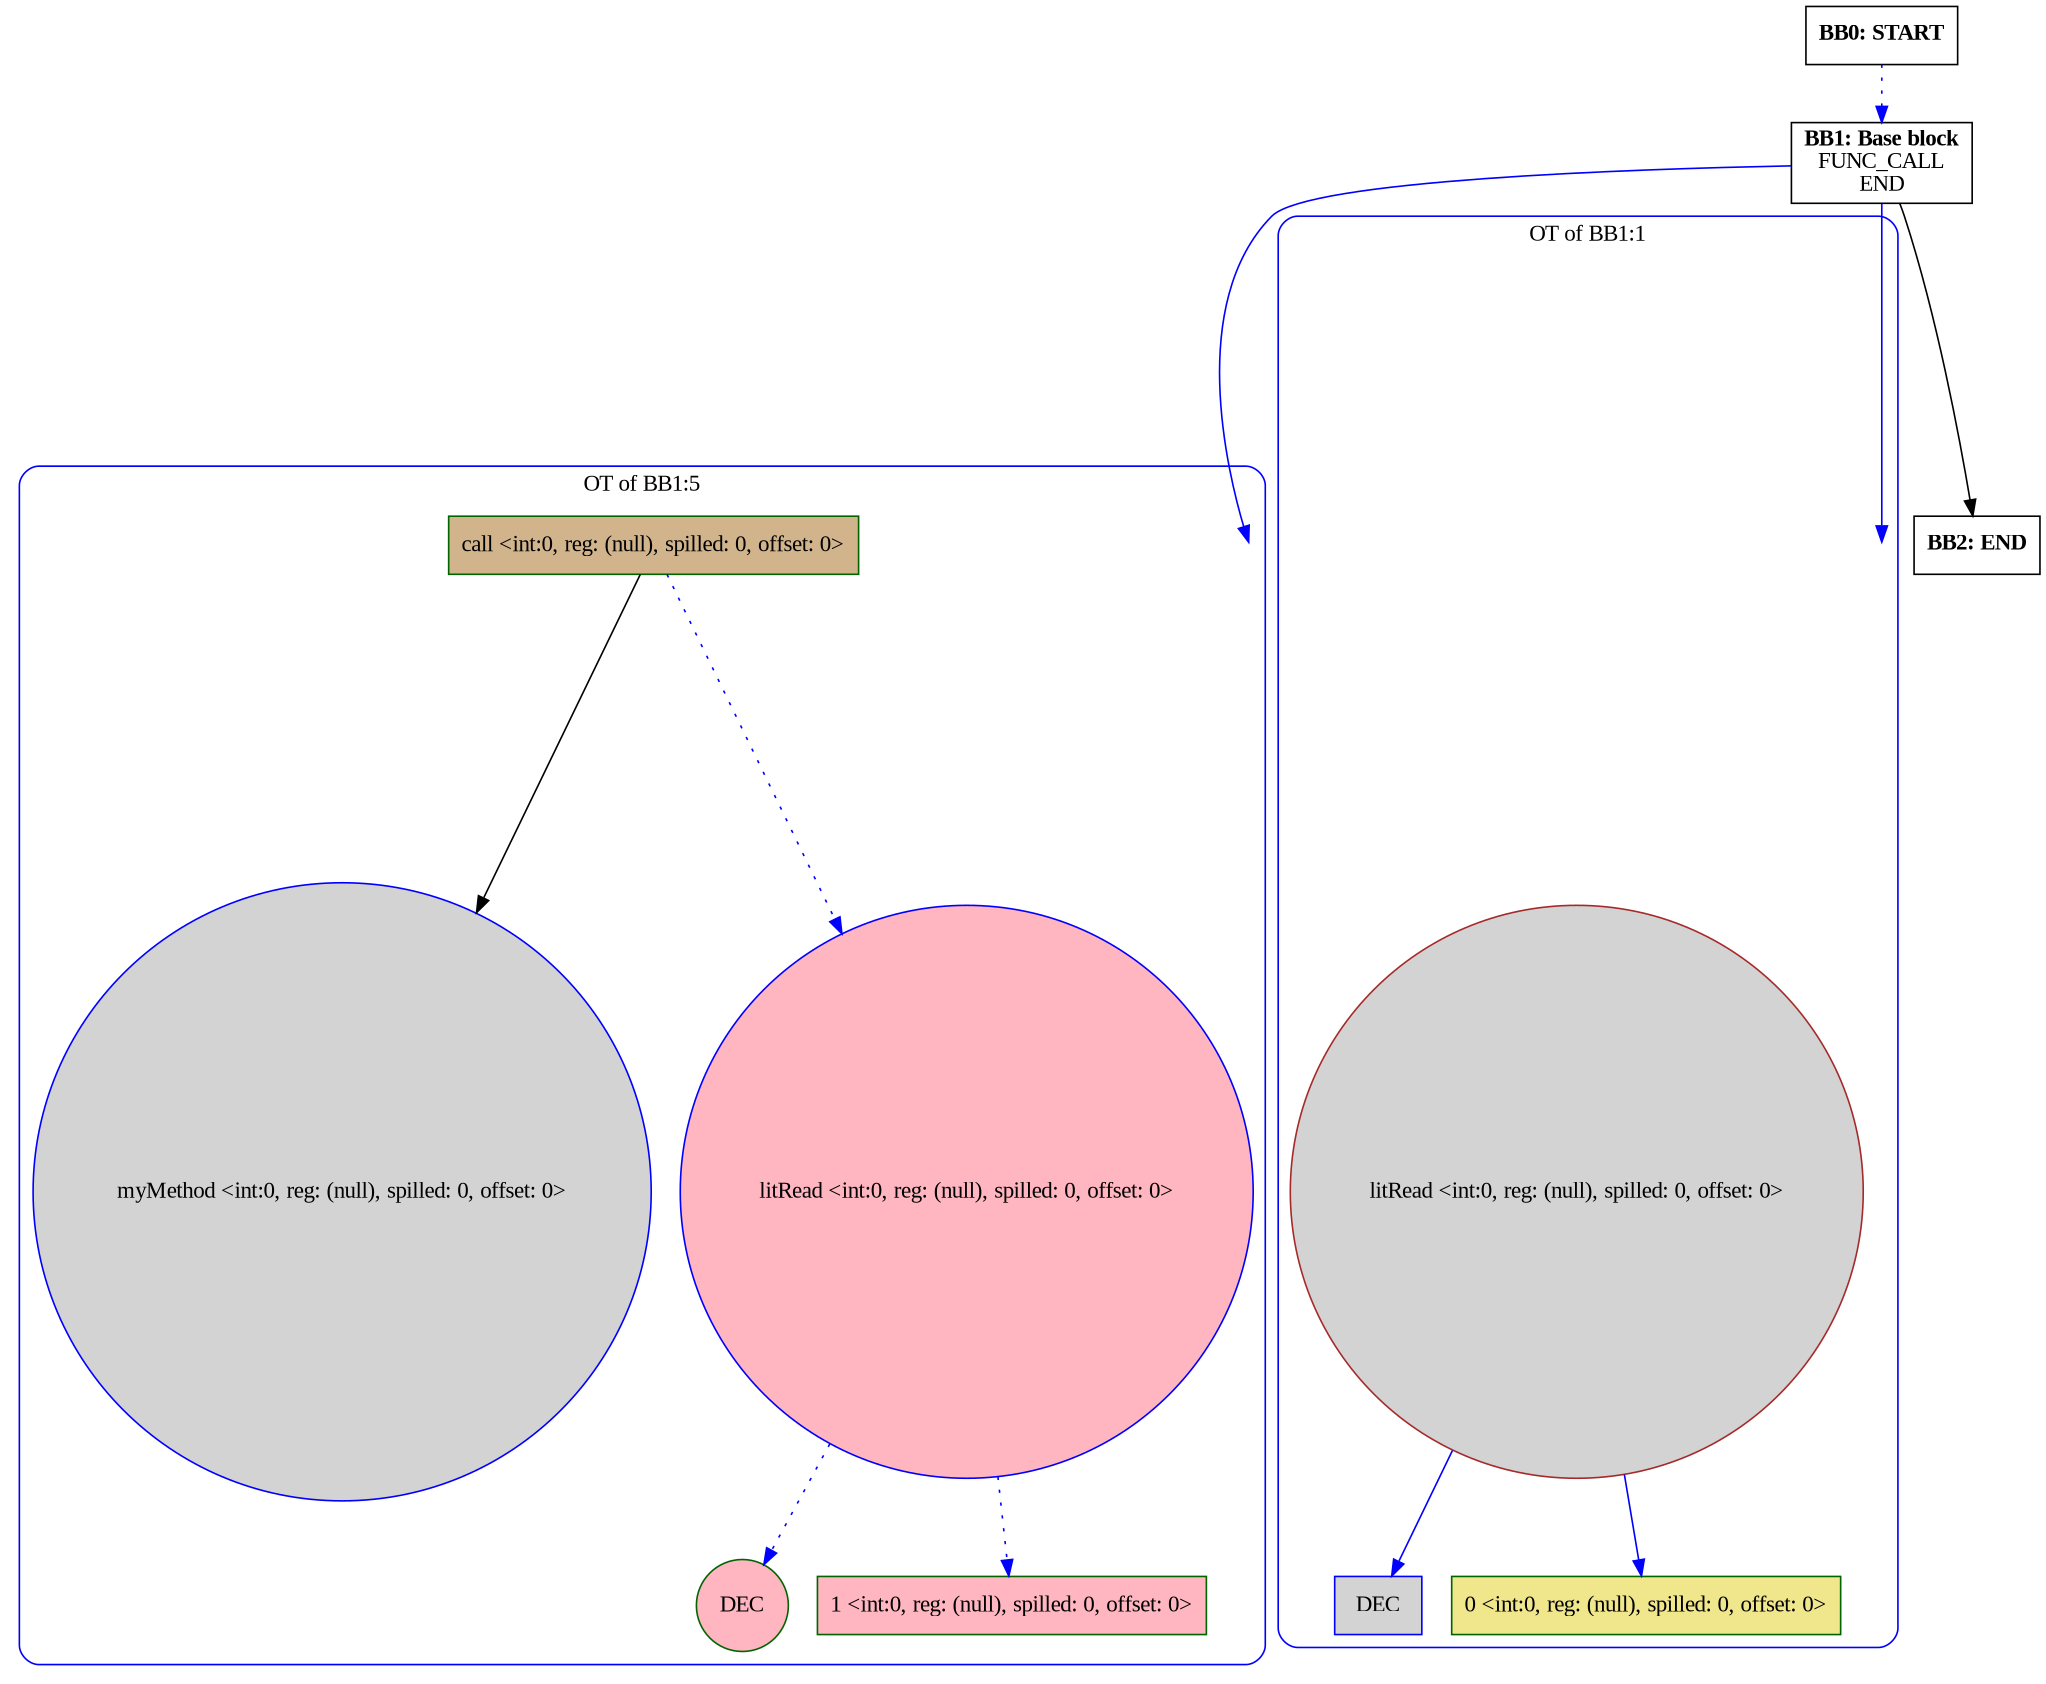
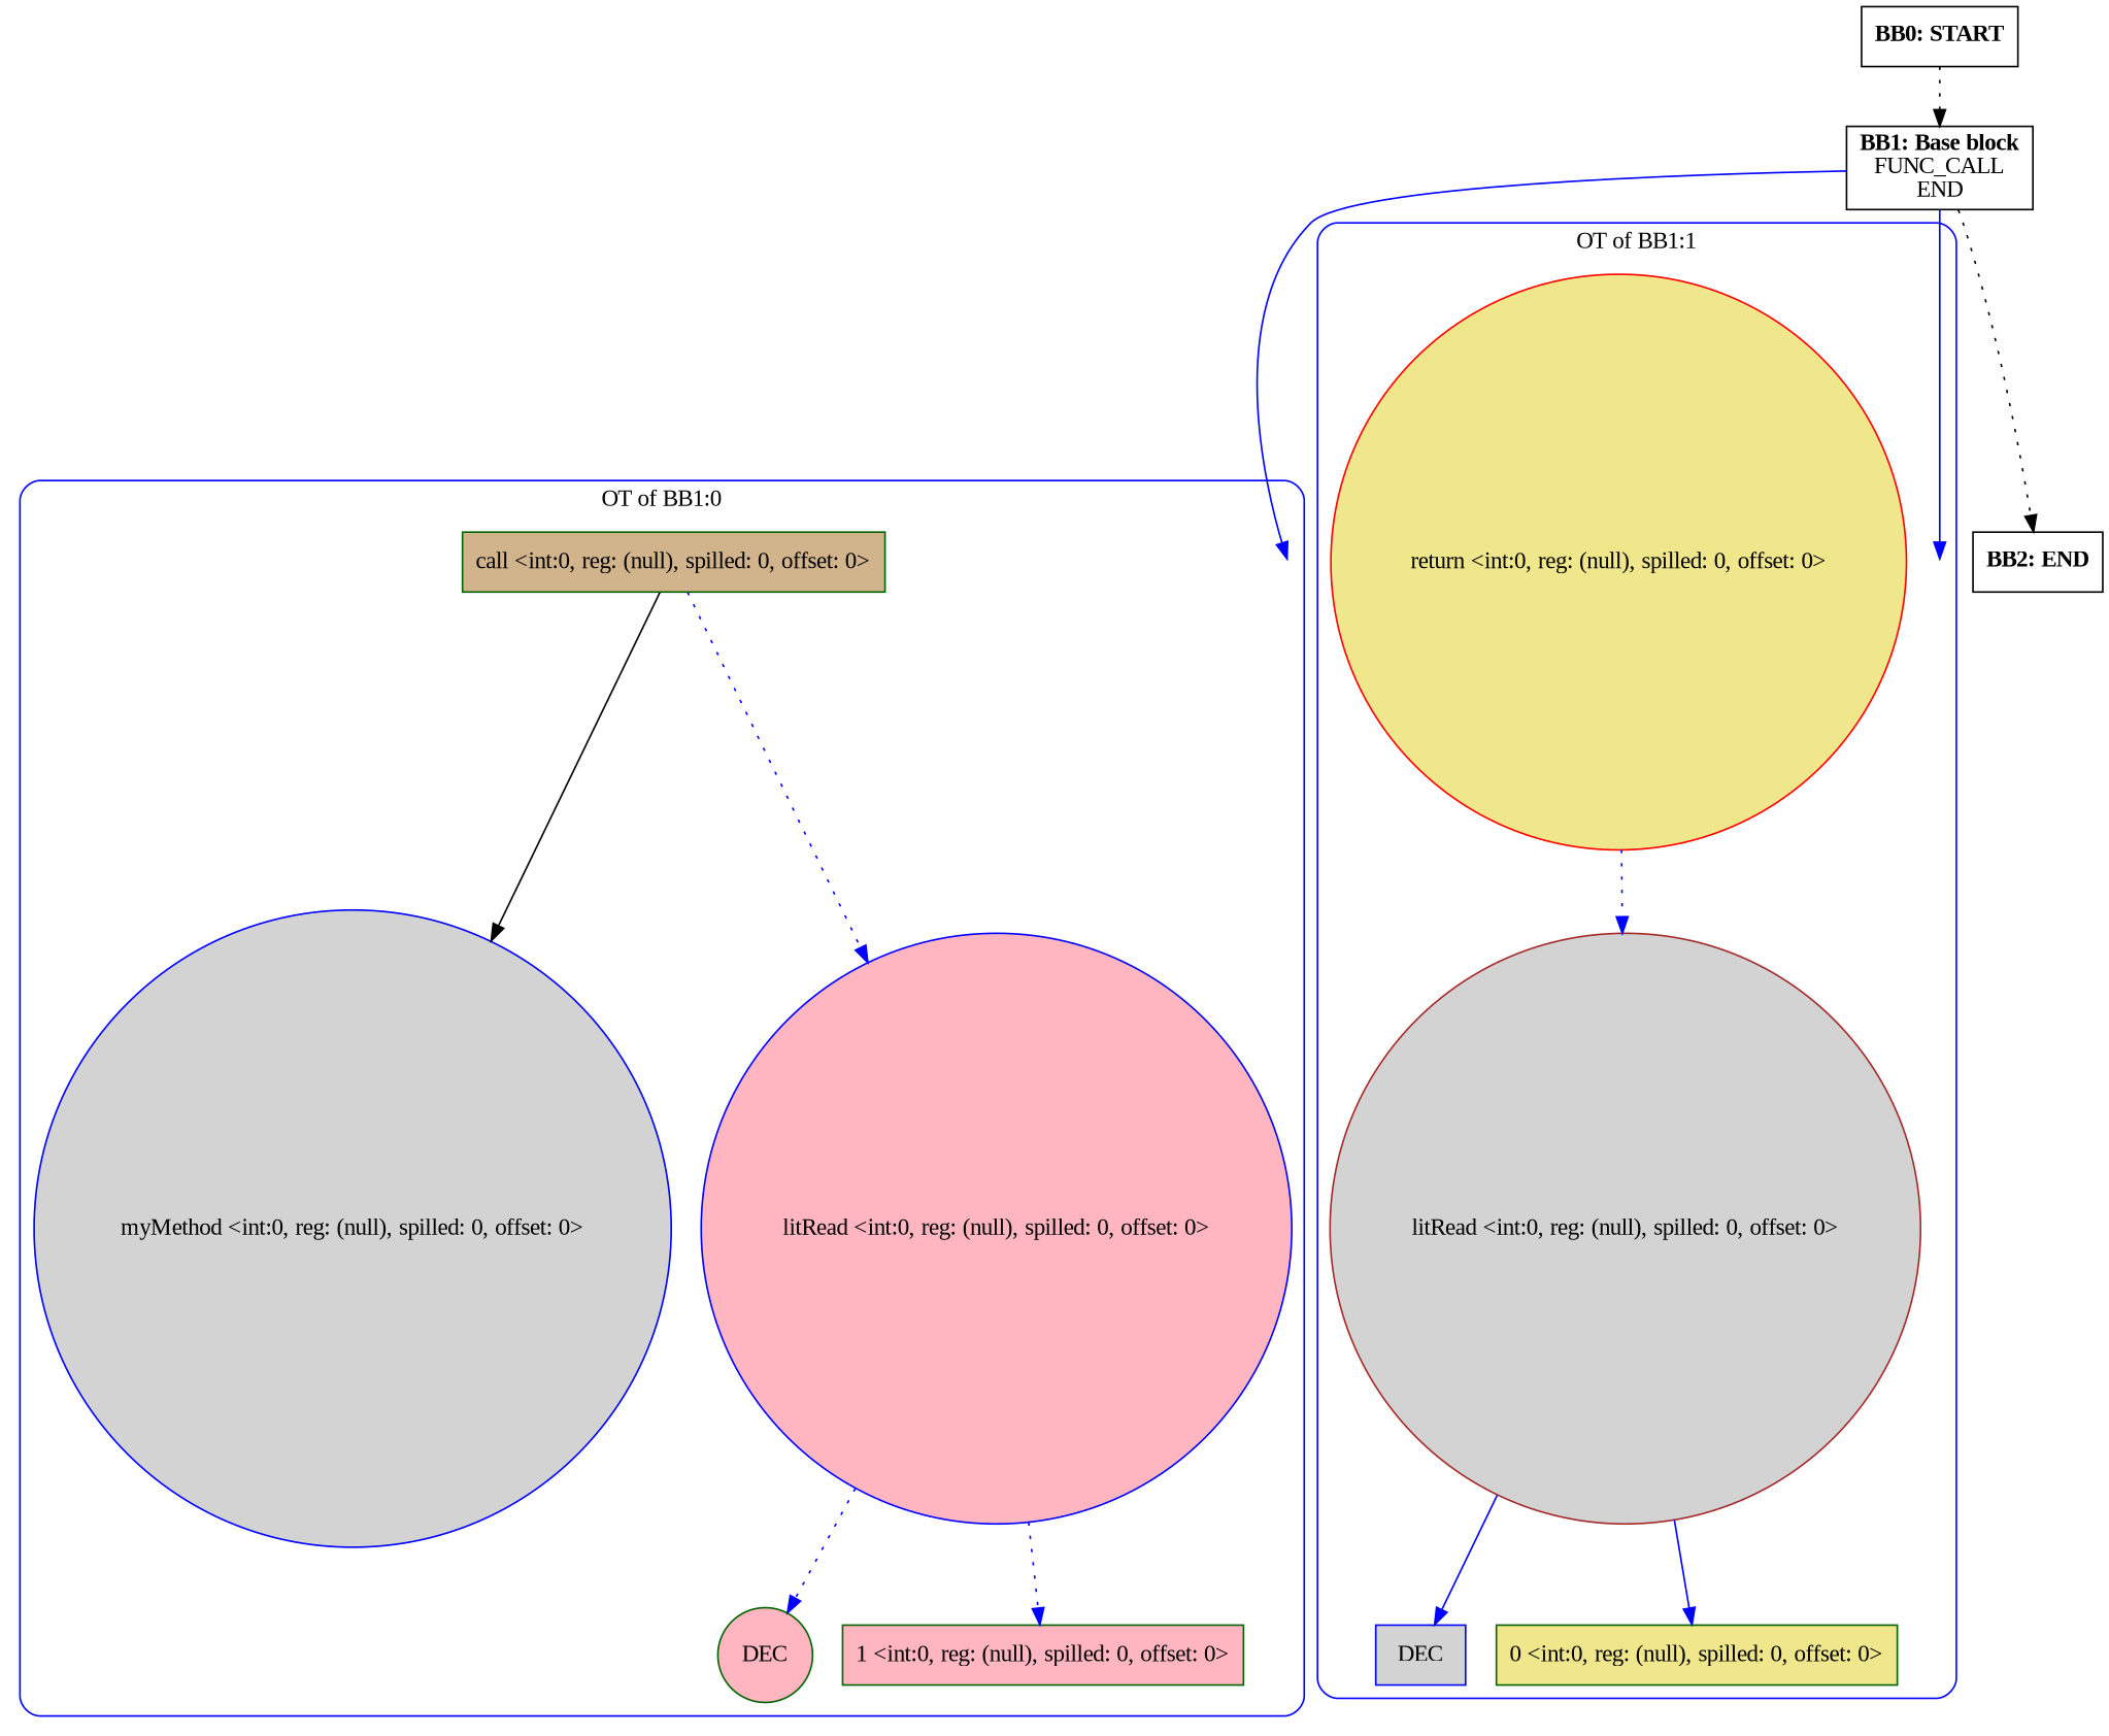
  digraph {
    compound=true
    fontname="Liberation Serif"
    splines=true
    node [fontname="Liberation Serif" shape=circle style=filled]
    edge [color=blue fontname="Liberation Serif" style=solid]
    entry0 [shape=point style=invis]
    n2 [color=darkgreen fillcolor=tan label="call <int:0, reg: (null), spilled: 0, offset: 0>" shape=box]
    n3 [color=blue fillcolor=lightgrey label="myMethod <int:0, reg: (null), spilled: 0, offset: 0>"]
    n4 [color=blue fillcolor=lightpink label="litRead <int:0, reg: (null), spilled: 0, offset: 0>"]
    n5 [color=darkgreen fillcolor=lightpink label=DEC]
    n6 [color=darkgreen fillcolor=lightpink label="1 <int:0, reg: (null), spilled: 0, offset: 0>" shape=box]
    entry1 [shape=point style=invis]
+   n8 [color=red fillcolor=khaki label="return <int:0, reg: (null), spilled: 0, offset: 0>"]
    n9 [color=brown fillcolor=lightgrey label="litRead <int:0, reg: (null), spilled: 0, offset: 0>"]
    n10 [color=blue fillcolor=lightgrey label=DEC shape=box]
    n11 [color=darkgreen fillcolor=khaki label="0 <int:0, reg: (null), spilled: 0, offset: 0>" shape=box]
    n12 [label=<<B>BB2: END</B><BR ALIGN="CENTER"/>> shape=rectangle style=""]
    n13 [label=<<B>BB1: Base block</B><BR ALIGN="CENTER"/>FUNC_CALL<BR ALIGN="CENTER"/>END<BR ALIGN="CENTER"/>> shape=rectangle style=""]
    n14 [label=<<B>BB0: START</B><BR ALIGN="CENTER"/>> shape=rectangle style=""]
    subgraph cluster_1 {
      color=blue
-     label="OT of BB1:5"
+     label="OT of BB1:0"
      style=rounded
      entry0
      n2
      n3
      n4
      n5
      n6
    }
    subgraph cluster_2 {
      color=blue
      label="OT of BB1:1"
      style=rounded
      entry1
+     n8
      n9
      n10
      n11
    }
    n2 -> n3 [color=black]
    n2 -> n4 [style=dotted]
    n4 -> n5 [style=dotted]
    n4 -> n6 [style=dotted]
+   n8 -> n9 [style=dotted]
    n9 -> n10
    n9 -> n11
    n13 -> entry0
    n13 -> entry1
-   n13 -> n12 [color=""]
-   n14 -> n13 [style=dotted]
+   n13 -> n12 [style=dotted color=""]
+   n14 -> n13 [style=dotted color=""]
  }
